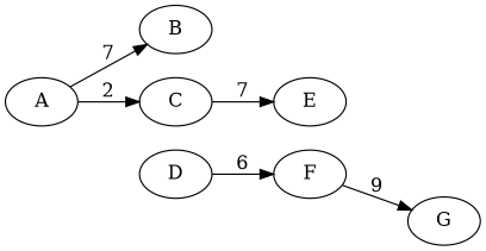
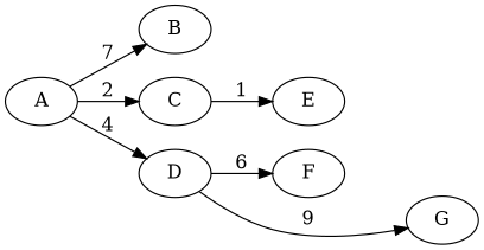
  digraph {
    rankdir=LR
    A
    B
    C
    D
    E
    F
    G
    A -> B [label=7]
    A -> C [label=2]
-   C -> E [label=7]
+   A -> D [label=4]
+   C -> E [label=1]
    D -> F [label=6]
-   F -> G [label=9]
+   D -> G [label=9]
  }
